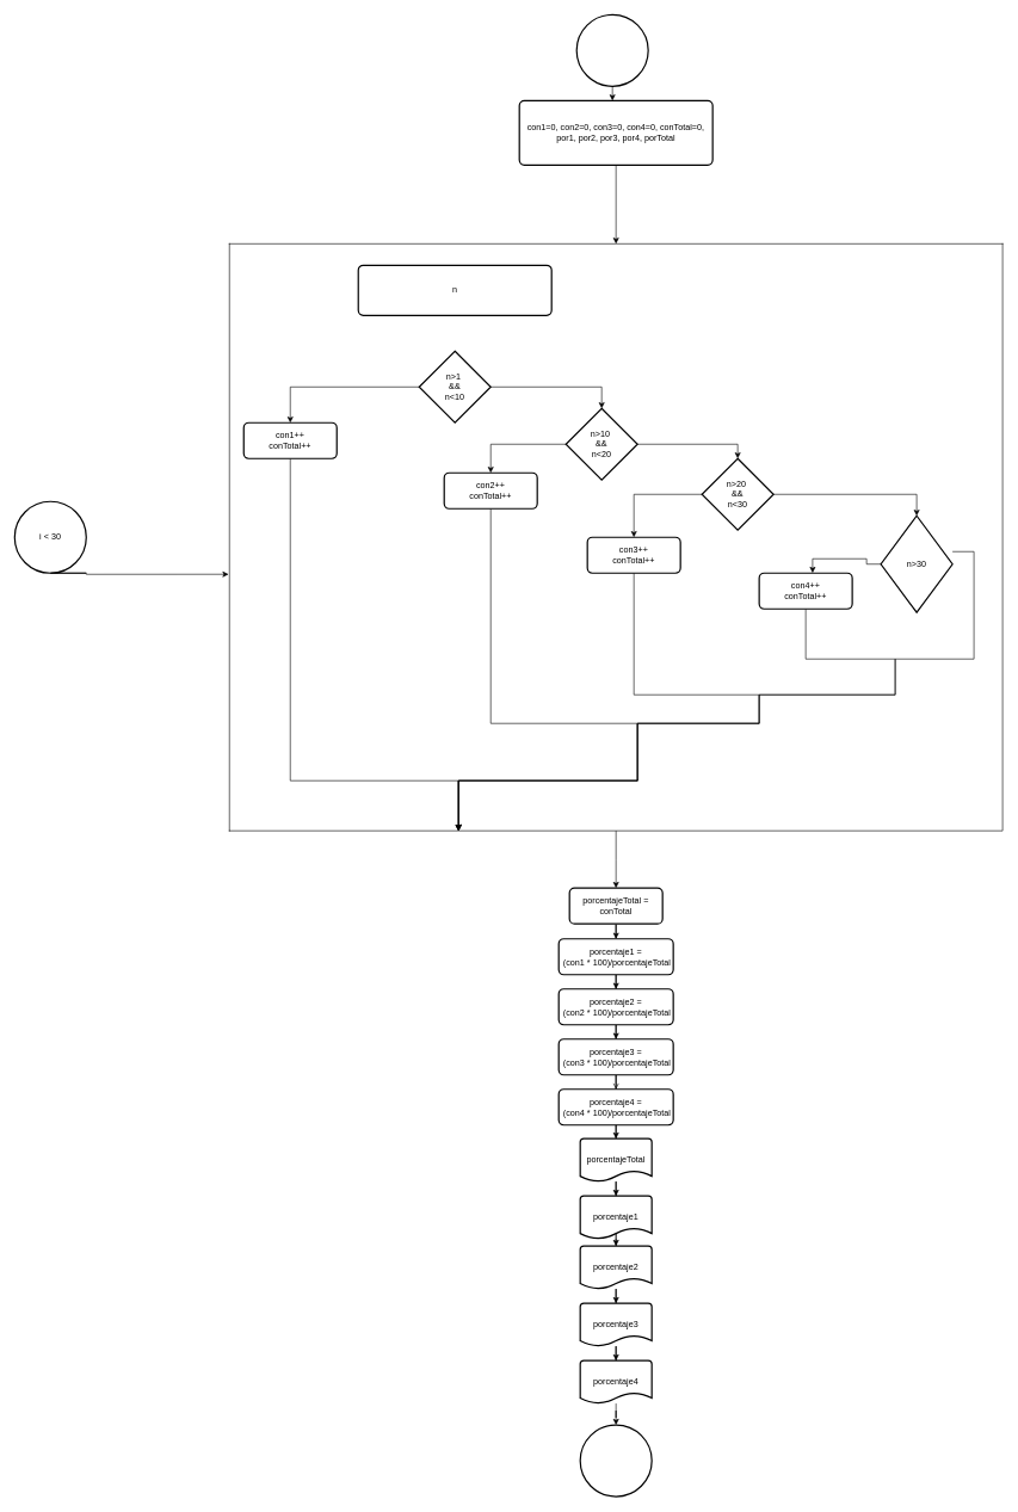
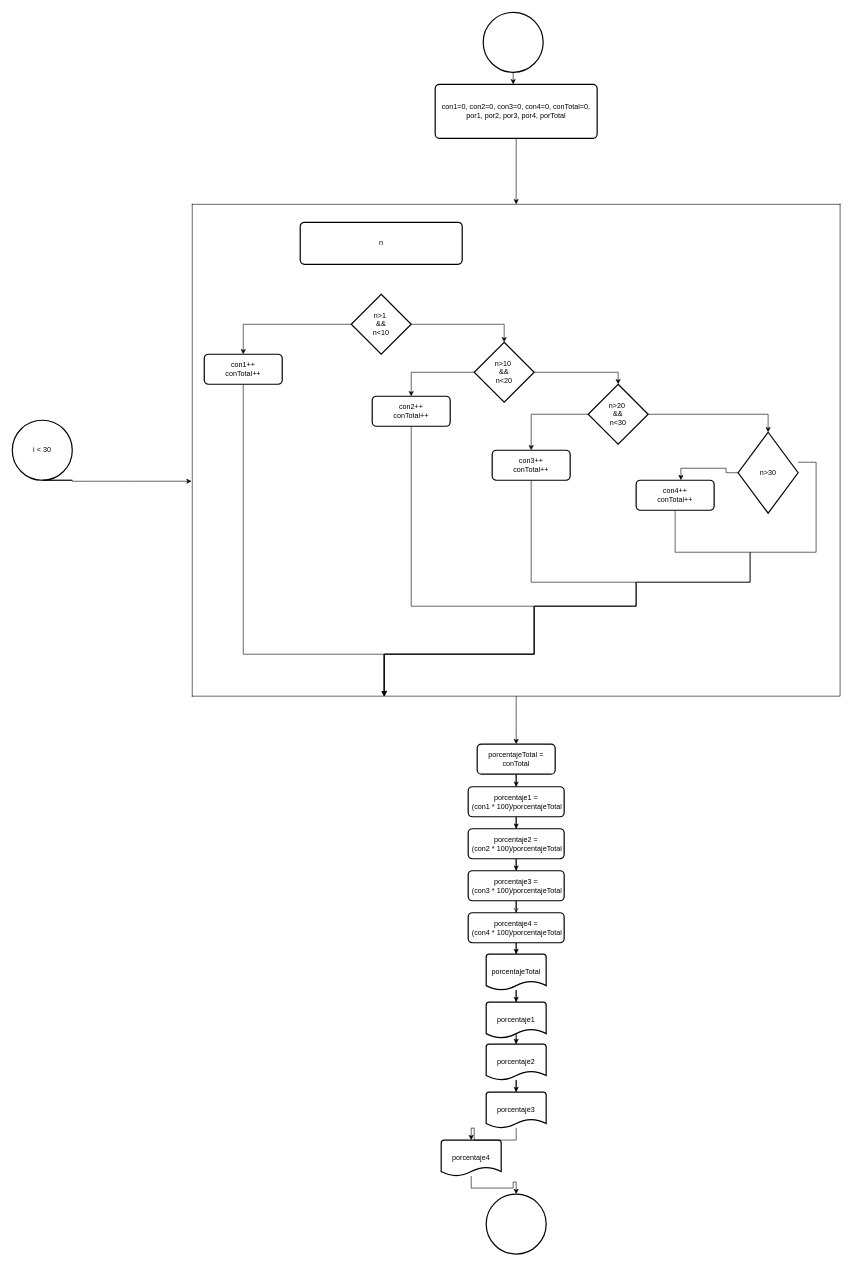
  <mxCell id="0" />
  <mxCell id="1" parent="0" />
  <mxCell id="2" style="edgeStyle=orthogonalEdgeStyle;rounded=0;orthogonalLoop=1;jettySize=auto;html=1;entryX=0.478;entryY=0.011;entryDx=0;entryDy=0;entryPerimeter=0;" edge="1" parent="1" source="3" target="8"><mxGeometry relative="1" as="geometry" /></mxCell>
  <mxCell id="3" value="" style="strokeWidth=2;html=1;shape=mxgraph.flowchart.start_2;whiteSpace=wrap;" vertex="1" parent="1"><mxGeometry x="805" y="20" width="100" height="100" as="geometry" /></mxCell>
  <mxCell id="4" value="" style="strokeWidth=2;html=1;shape=mxgraph.flowchart.start_2;whiteSpace=wrap;" vertex="1" parent="1"><mxGeometry x="810" y="1990" width="100" height="100" as="geometry" /></mxCell>
  <mxCell id="5" style="edgeStyle=orthogonalEdgeStyle;rounded=0;orthogonalLoop=1;jettySize=auto;html=1;exitX=1;exitY=1;exitDx=0;exitDy=0;exitPerimeter=0;entryX=-0.001;entryY=0.563;entryDx=0;entryDy=0;entryPerimeter=0;" edge="1" parent="1" source="6" target="36"><mxGeometry relative="1" as="geometry"><Array as="points"><mxPoint x="120" y="802" /></Array></mxGeometry></mxCell>
  <mxCell id="6" value="i &amp;lt; 30" style="strokeWidth=2;html=1;shape=mxgraph.flowchart.sequential_data;whiteSpace=wrap;" vertex="1" parent="1"><mxGeometry x="20" y="700" width="100" height="100" as="geometry" /></mxCell>
  <mxCell id="7" style="edgeStyle=orthogonalEdgeStyle;rounded=0;orthogonalLoop=1;jettySize=auto;html=1;entryX=0.5;entryY=0;entryDx=0;entryDy=0;" edge="1" parent="1" source="8" target="36"><mxGeometry relative="1" as="geometry" /></mxCell>
  <mxCell id="8" value="con1=0, con2=0, con3=0, con4=0, conTotal=0, por1, por2, por3, por4, porTotal" style="rounded=1;whiteSpace=wrap;html=1;absoluteArcSize=1;arcSize=14;strokeWidth=2;" vertex="1" parent="1"><mxGeometry x="725" y="140" width="270" height="90" as="geometry" /></mxCell>
  <mxCell id="9" value="n" style="rounded=1;whiteSpace=wrap;html=1;absoluteArcSize=1;arcSize=14;strokeWidth=2;" vertex="1" parent="1"><mxGeometry x="500" y="370" width="270" height="70" as="geometry" /></mxCell>
  <mxCell id="10" style="edgeStyle=orthogonalEdgeStyle;rounded=0;orthogonalLoop=1;jettySize=auto;html=1;entryX=0.5;entryY=0;entryDx=0;entryDy=0;" edge="1" parent="1" source="12" target="23"><mxGeometry relative="1" as="geometry" /></mxCell>
  <mxCell id="11" style="edgeStyle=orthogonalEdgeStyle;rounded=0;orthogonalLoop=1;jettySize=auto;html=1;entryX=0.5;entryY=0;entryDx=0;entryDy=0;entryPerimeter=0;" edge="1" parent="1" source="12" target="15"><mxGeometry relative="1" as="geometry" /></mxCell>
  <mxCell id="12" value="n&amp;gt;1&amp;nbsp;&lt;br&gt;&amp;amp;&amp;amp;&lt;br&gt;n&amp;lt;10" style="strokeWidth=2;html=1;shape=mxgraph.flowchart.decision;whiteSpace=wrap;" vertex="1" parent="1"><mxGeometry x="585" y="490" width="100" height="100" as="geometry" /></mxCell>
  <mxCell id="13" style="edgeStyle=orthogonalEdgeStyle;rounded=0;orthogonalLoop=1;jettySize=auto;html=1;entryX=0.5;entryY=0;entryDx=0;entryDy=0;" edge="1" parent="1" source="15" target="29"><mxGeometry relative="1" as="geometry" /></mxCell>
  <mxCell id="14" style="edgeStyle=orthogonalEdgeStyle;rounded=0;orthogonalLoop=1;jettySize=auto;html=1;entryX=0.5;entryY=0;entryDx=0;entryDy=0;entryPerimeter=0;" edge="1" parent="1" source="15" target="18"><mxGeometry relative="1" as="geometry" /></mxCell>
  <mxCell id="15" value="n&amp;gt;10&amp;nbsp;&lt;br&gt;&amp;amp;&amp;amp;&lt;br&gt;n&amp;lt;20" style="strokeWidth=2;html=1;shape=mxgraph.flowchart.decision;whiteSpace=wrap;" vertex="1" parent="1"><mxGeometry x="790" y="570" width="100" height="100" as="geometry" /></mxCell>
  <mxCell id="16" style="edgeStyle=orthogonalEdgeStyle;rounded=0;orthogonalLoop=1;jettySize=auto;html=1;entryX=0.5;entryY=0;entryDx=0;entryDy=0;" edge="1" parent="1" source="18" target="25"><mxGeometry relative="1" as="geometry" /></mxCell>
  <mxCell id="17" style="edgeStyle=orthogonalEdgeStyle;rounded=0;orthogonalLoop=1;jettySize=auto;html=1;entryX=0.5;entryY=0;entryDx=0;entryDy=0;entryPerimeter=0;" edge="1" parent="1" source="18" target="21"><mxGeometry relative="1" as="geometry" /></mxCell>
  <mxCell id="18" value="n&amp;gt;20&amp;nbsp;&lt;br&gt;&amp;amp;&amp;amp;&lt;br&gt;n&amp;lt;30" style="strokeWidth=2;html=1;shape=mxgraph.flowchart.decision;whiteSpace=wrap;" vertex="1" parent="1"><mxGeometry x="980" y="640" width="100" height="100" as="geometry" /></mxCell>
  <mxCell id="19" style="edgeStyle=orthogonalEdgeStyle;rounded=0;orthogonalLoop=1;jettySize=auto;html=1;entryX=0.574;entryY=-0.003;entryDx=0;entryDy=0;entryPerimeter=0;" edge="1" parent="1" source="21" target="27"><mxGeometry relative="1" as="geometry" /></mxCell>
  <mxCell id="20" style="edgeStyle=orthogonalEdgeStyle;rounded=0;orthogonalLoop=1;jettySize=auto;html=1;" edge="1" parent="1" source="21"><mxGeometry relative="1" as="geometry"><mxPoint x="640" y="1160" as="targetPoint" /><Array as="points"><mxPoint x="1360" y="770" /><mxPoint x="1360" y="920" /><mxPoint x="1250" y="920" /><mxPoint x="1250" y="970" /><mxPoint x="1060" y="970" /><mxPoint x="1060" y="1010" /><mxPoint x="890" y="1010" /><mxPoint x="890" y="1090" /><mxPoint x="640" y="1090" /></Array></mxGeometry></mxCell>
  <mxCell id="21" value="n&amp;gt;30" style="strokeWidth=2;html=1;shape=mxgraph.flowchart.decision;whiteSpace=wrap;" vertex="1" parent="1"><mxGeometry x="1230" y="720" width="100" height="135" as="geometry" /></mxCell>
  <mxCell id="22" style="edgeStyle=orthogonalEdgeStyle;rounded=0;orthogonalLoop=1;jettySize=auto;html=1;" edge="1" parent="1" source="23"><mxGeometry relative="1" as="geometry"><mxPoint x="640" y="1160" as="targetPoint" /><Array as="points"><mxPoint x="405" y="1090" /><mxPoint x="640" y="1090" /></Array></mxGeometry></mxCell>
  <mxCell id="23" value="con1++&lt;br&gt;conTotal++" style="rounded=1;whiteSpace=wrap;html=1;absoluteArcSize=1;arcSize=14;strokeWidth=2;" vertex="1" parent="1"><mxGeometry x="340" y="590" width="130" height="50" as="geometry" /></mxCell>
  <mxCell id="24" style="edgeStyle=orthogonalEdgeStyle;rounded=0;orthogonalLoop=1;jettySize=auto;html=1;" edge="1" parent="1" source="25"><mxGeometry relative="1" as="geometry"><mxPoint x="640" y="1160" as="targetPoint" /><Array as="points"><mxPoint x="885" y="970" /><mxPoint x="1060" y="970" /><mxPoint x="1060" y="1010" /><mxPoint x="890" y="1010" /><mxPoint x="890" y="1090" /><mxPoint x="640" y="1090" /></Array></mxGeometry></mxCell>
  <mxCell id="25" value="con3++&lt;br&gt;conTotal++" style="rounded=1;whiteSpace=wrap;html=1;absoluteArcSize=1;arcSize=14;strokeWidth=2;" vertex="1" parent="1"><mxGeometry x="820" y="750" width="130" height="50" as="geometry" /></mxCell>
  <mxCell id="26" style="edgeStyle=orthogonalEdgeStyle;rounded=0;orthogonalLoop=1;jettySize=auto;html=1;" edge="1" parent="1" source="27"><mxGeometry relative="1" as="geometry"><mxPoint x="640" y="1160" as="targetPoint" /><Array as="points"><mxPoint x="1125" y="920" /><mxPoint x="1250" y="920" /><mxPoint x="1250" y="970" /><mxPoint x="1060" y="970" /><mxPoint x="1060" y="1010" /><mxPoint x="890" y="1010" /><mxPoint x="890" y="1090" /><mxPoint x="640" y="1090" /></Array></mxGeometry></mxCell>
  <mxCell id="27" value="con4++&lt;br&gt;conTotal++" style="rounded=1;whiteSpace=wrap;html=1;absoluteArcSize=1;arcSize=14;strokeWidth=2;" vertex="1" parent="1"><mxGeometry x="1060" y="800" width="130" height="50" as="geometry" /></mxCell>
  <mxCell id="28" style="edgeStyle=orthogonalEdgeStyle;rounded=0;orthogonalLoop=1;jettySize=auto;html=1;" edge="1" parent="1" source="29"><mxGeometry relative="1" as="geometry"><mxPoint x="640" y="1160" as="targetPoint" /><Array as="points"><mxPoint x="685" y="1010" /><mxPoint x="890" y="1010" /><mxPoint x="890" y="1090" /><mxPoint x="640" y="1090" /></Array></mxGeometry></mxCell>
  <mxCell id="29" value="con2++&lt;br&gt;conTotal++" style="rounded=1;whiteSpace=wrap;html=1;absoluteArcSize=1;arcSize=14;strokeWidth=2;" vertex="1" parent="1"><mxGeometry x="620" y="660" width="130" height="50" as="geometry" /></mxCell>
  <mxCell id="30" style="edgeStyle=orthogonalEdgeStyle;rounded=0;orthogonalLoop=1;jettySize=auto;html=1;" edge="1" parent="1" source="31" target="38"><mxGeometry relative="1" as="geometry" /></mxCell>
  <mxCell id="31" value="porcentaje1 =&lt;br&gt;&amp;nbsp;(con1 * 100)/porcentajeTotal" style="rounded=1;whiteSpace=wrap;html=1;absoluteArcSize=1;arcSize=14;strokeWidth=2;" vertex="1" parent="1"><mxGeometry x="780" y="1311" width="160" height="50" as="geometry" /></mxCell>
  <mxCell id="32" style="edgeStyle=orthogonalEdgeStyle;rounded=0;orthogonalLoop=1;jettySize=auto;html=1;entryX=0.5;entryY=0;entryDx=0;entryDy=0;" edge="1" parent="1" source="33" target="31"><mxGeometry relative="1" as="geometry" /></mxCell>
  <mxCell id="33" value="porcentajeTotal = conTotal" style="rounded=1;whiteSpace=wrap;html=1;absoluteArcSize=1;arcSize=14;strokeWidth=2;" vertex="1" parent="1"><mxGeometry x="795" y="1240" width="130" height="50" as="geometry" /></mxCell>
  <mxCell id="34" value="" style="shape=partialRectangle;whiteSpace=wrap;html=1;bottom=0;right=0;fillColor=none;" vertex="1" parent="1"><mxGeometry x="320" y="340" width="1080" height="820" as="geometry" /></mxCell>
  <mxCell id="35" style="edgeStyle=orthogonalEdgeStyle;rounded=0;orthogonalLoop=1;jettySize=auto;html=1;" edge="1" parent="1" source="36"><mxGeometry relative="1" as="geometry"><mxPoint x="860" y="1240" as="targetPoint" /></mxGeometry></mxCell>
  <mxCell id="36" value="" style="shape=partialRectangle;whiteSpace=wrap;html=1;top=0;left=0;fillColor=none;" vertex="1" parent="1"><mxGeometry x="320" y="340" width="1080" height="820" as="geometry" /></mxCell>
  <mxCell id="37" style="edgeStyle=orthogonalEdgeStyle;rounded=0;orthogonalLoop=1;jettySize=auto;html=1;" edge="1" parent="1" source="38" target="40"><mxGeometry relative="1" as="geometry" /></mxCell>
  <mxCell id="38" value="porcentaje2 =&lt;br&gt;&amp;nbsp;(con2 * 100)/porcentajeTotal" style="rounded=1;whiteSpace=wrap;html=1;absoluteArcSize=1;arcSize=14;strokeWidth=2;" vertex="1" parent="1"><mxGeometry x="780" y="1381" width="160" height="50" as="geometry" /></mxCell>
  <mxCell id="39" style="edgeStyle=orthogonalEdgeStyle;rounded=0;orthogonalLoop=1;jettySize=auto;html=1;endArrow=open;" edge="1" parent="1" source="40" target="42"><mxGeometry relative="1" as="geometry" /></mxCell>
  <mxCell id="40" value="porcentaje3 =&lt;br&gt;&amp;nbsp;(con3 * 100)/porcentajeTotal" style="rounded=1;whiteSpace=wrap;html=1;absoluteArcSize=1;arcSize=14;strokeWidth=2;" vertex="1" parent="1"><mxGeometry x="780" y="1451" width="160" height="50" as="geometry" /></mxCell>
  <mxCell id="41" style="edgeStyle=orthogonalEdgeStyle;rounded=0;orthogonalLoop=1;jettySize=auto;html=1;entryX=0.5;entryY=0;entryDx=0;entryDy=0;entryPerimeter=0;" edge="1" parent="1" source="42" target="52"><mxGeometry relative="1" as="geometry" /></mxCell>
  <mxCell id="42" value="porcentaje4 =&lt;br&gt;&amp;nbsp;(con4 * 100)/porcentajeTotal" style="rounded=1;whiteSpace=wrap;html=1;absoluteArcSize=1;arcSize=14;strokeWidth=2;" vertex="1" parent="1"><mxGeometry x="780" y="1521" width="160" height="50" as="geometry" /></mxCell>
  <mxCell id="43" style="edgeStyle=orthogonalEdgeStyle;rounded=0;orthogonalLoop=1;jettySize=auto;html=1;" edge="1" parent="1" source="44" target="46"><mxGeometry relative="1" as="geometry" /></mxCell>
  <mxCell id="44" value="porcentaje1" style="strokeWidth=2;html=1;shape=mxgraph.flowchart.document2;whiteSpace=wrap;size=0.25;" vertex="1" parent="1"><mxGeometry x="810" y="1670" width="100" height="60" as="geometry" /></mxCell>
  <mxCell id="45" style="edgeStyle=orthogonalEdgeStyle;rounded=0;orthogonalLoop=1;jettySize=auto;html=1;" edge="1" parent="1" source="46" target="50"><mxGeometry relative="1" as="geometry" /></mxCell>
  <mxCell id="46" value="porcentaje2" style="strokeWidth=2;html=1;shape=mxgraph.flowchart.document2;whiteSpace=wrap;size=0.25;" vertex="1" parent="1"><mxGeometry x="810" y="1740" width="100" height="60" as="geometry" /></mxCell>
  <mxCell id="47" style="edgeStyle=orthogonalEdgeStyle;rounded=0;orthogonalLoop=1;jettySize=auto;html=1;entryX=0.5;entryY=0;entryDx=0;entryDy=0;entryPerimeter=0;" edge="1" parent="1" source="48" target="4"><mxGeometry relative="1" as="geometry" /></mxCell>
- <mxCell id="48" value="porcentaje4" style="strokeWidth=2;html=1;shape=mxgraph.flowchart.document2;whiteSpace=wrap;size=0.25;" vertex="1" parent="1"><mxGeometry x="810" y="1900" width="100" height="60" as="geometry" /></mxCell>
+ <mxCell id="48" value="porcentaje4" style="strokeWidth=2;html=1;shape=mxgraph.flowchart.document2;whiteSpace=wrap;size=0.25;" vertex="1" parent="1"><mxGeometry x="735" y="1900" width="100" height="60" as="geometry" /></mxCell>
  <mxCell id="49" style="edgeStyle=orthogonalEdgeStyle;rounded=0;orthogonalLoop=1;jettySize=auto;html=1;" edge="1" parent="1" source="50" target="48"><mxGeometry relative="1" as="geometry" /></mxCell>
  <mxCell id="50" value="porcentaje3" style="strokeWidth=2;html=1;shape=mxgraph.flowchart.document2;whiteSpace=wrap;size=0.25;" vertex="1" parent="1"><mxGeometry x="810" y="1820" width="100" height="60" as="geometry" /></mxCell>
  <mxCell id="51" style="edgeStyle=orthogonalEdgeStyle;rounded=0;orthogonalLoop=1;jettySize=auto;html=1;" edge="1" parent="1" source="52" target="44"><mxGeometry relative="1" as="geometry" /></mxCell>
  <mxCell id="52" value="porcentajeTotal" style="strokeWidth=2;html=1;shape=mxgraph.flowchart.document2;whiteSpace=wrap;size=0.25;" vertex="1" parent="1"><mxGeometry x="810" y="1590" width="100" height="60" as="geometry" /></mxCell>
